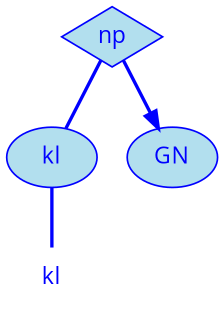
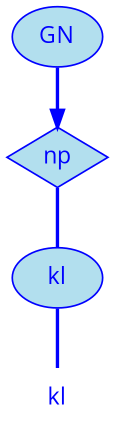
  digraph {
    fontname="Open Sans"
    node [fillcolor=lightblue2 fontcolor=blue fontname="Open Sans" color=blue style=filled]
    edge [arrowhead=none color=blue fontcolor=blue minlen=1 style=bold fontname="Open Sans"]
    n1 [height=0.50 label=kl shape=plaintext width=0.75 color="" style=""]
    n2 [height=0.50 label=kl shape=ellipse width=0.75]
    n3 [height=0.50 label=np shape=diamond width=0.75]
    n4 [arrowhead=doubleoctagon height=0.50 label=GN width=0.75]
    n2 -> n1
    n3 -> n2
-   n3 -> n4 [shape=normal arrowhead=""]
+   n4 -> n3 [shape=normal arrowhead=""]
  }
